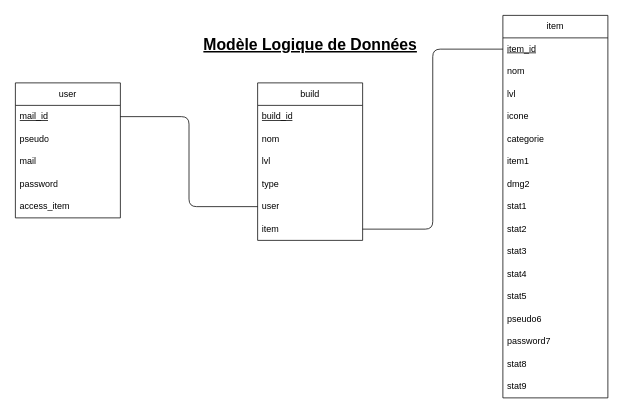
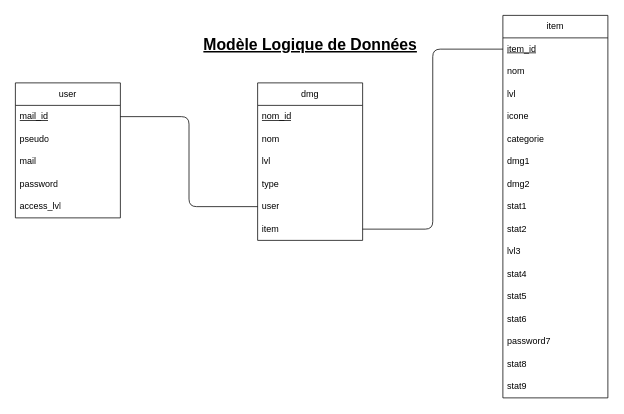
  <mxCell id="0" />
  <mxCell id="1" parent="0" />
  <mxCell id="2" value="&lt;b&gt;&lt;font style=&quot;font-size: 21px;&quot;&gt;&lt;u&gt;Modèle Logique de Données&lt;/u&gt;&lt;/font&gt;&lt;/b&gt;" style="text;html=1;align=center;verticalAlign=middle;resizable=0;points=[];autosize=1;strokeColor=none;fillColor=none;" vertex="1" parent="1"><mxGeometry x="258" y="38" width="310" height="40" as="geometry" /></mxCell>
  <mxCell id="3" style="edgeStyle=orthogonalEdgeStyle;rounded=1;orthogonalLoop=1;jettySize=auto;html=1;exitX=1;exitY=0.25;exitDx=0;exitDy=0;entryX=0;entryY=0.5;entryDx=0;entryDy=0;curved=0;endArrow=none;endFill=0;" edge="1" parent="1" source="4" target="15"><mxGeometry relative="1" as="geometry" /></mxCell>
  <mxCell id="4" value="user" style="swimlane;fontStyle=0;childLayout=stackLayout;horizontal=1;startSize=30;horizontalStack=0;resizeParent=1;resizeParentMax=0;resizeLast=0;collapsible=1;marginBottom=0;whiteSpace=wrap;html=1;" vertex="1" parent="1"><mxGeometry y="110" width="140" height="180" as="geometry" x="20" /></mxCell>
  <mxCell id="5" value="&lt;u&gt;mail_id&lt;/u&gt;" style="text;strokeColor=none;fillColor=none;align=left;verticalAlign=middle;spacingLeft=4;spacingRight=4;overflow=hidden;points=[[0,0.5],[1,0.5]];portConstraint=eastwest;rotatable=0;whiteSpace=wrap;html=1;" vertex="1" parent="4"><mxGeometry y="30" width="140" height="30" as="geometry" /></mxCell>
  <mxCell id="6" value="pseudo" style="text;strokeColor=none;fillColor=none;align=left;verticalAlign=middle;spacingLeft=4;spacingRight=4;overflow=hidden;points=[[0,0.5],[1,0.5]];portConstraint=eastwest;rotatable=0;whiteSpace=wrap;html=1;" vertex="1" parent="4"><mxGeometry y="60" width="140" height="30" as="geometry" /></mxCell>
  <mxCell id="7" value="mail" style="text;strokeColor=none;fillColor=none;align=left;verticalAlign=middle;spacingLeft=4;spacingRight=4;overflow=hidden;points=[[0,0.5],[1,0.5]];portConstraint=eastwest;rotatable=0;whiteSpace=wrap;html=1;" vertex="1" parent="4"><mxGeometry y="90" width="140" height="30" as="geometry" /></mxCell>
  <mxCell id="8" value="password" style="text;strokeColor=none;fillColor=none;align=left;verticalAlign=middle;spacingLeft=4;spacingRight=4;overflow=hidden;points=[[0,0.5],[1,0.5]];portConstraint=eastwest;rotatable=0;whiteSpace=wrap;html=1;" vertex="1" parent="4"><mxGeometry y="120" width="140" height="30" as="geometry" /></mxCell>
- <mxCell id="9" value="access_item" style="text;strokeColor=none;fillColor=none;align=left;verticalAlign=middle;spacingLeft=4;spacingRight=4;overflow=hidden;points=[[0,0.5],[1,0.5]];portConstraint=eastwest;rotatable=0;whiteSpace=wrap;html=1;" vertex="1" parent="4"><mxGeometry y="150" width="140" height="30" as="geometry" /></mxCell>
- <mxCell id="10" value="build" style="swimlane;fontStyle=0;childLayout=stackLayout;horizontal=1;startSize=30;horizontalStack=0;resizeParent=1;resizeParentMax=0;resizeLast=0;collapsible=1;marginBottom=0;whiteSpace=wrap;html=1;" vertex="1" parent="1"><mxGeometry x="343" y="110" width="140" height="210" as="geometry" /></mxCell>
- <mxCell id="11" value="&lt;u&gt;build_id&lt;/u&gt;" style="text;strokeColor=none;fillColor=none;align=left;verticalAlign=middle;spacingLeft=4;spacingRight=4;overflow=hidden;points=[[0,0.5],[1,0.5]];portConstraint=eastwest;rotatable=0;whiteSpace=wrap;html=1;" vertex="1" parent="10"><mxGeometry y="30" width="140" height="30" as="geometry" /></mxCell>
+ <mxCell id="9" value="access_lvl" style="text;strokeColor=none;fillColor=none;align=left;verticalAlign=middle;spacingLeft=4;spacingRight=4;overflow=hidden;points=[[0,0.5],[1,0.5]];portConstraint=eastwest;rotatable=0;whiteSpace=wrap;html=1;" vertex="1" parent="4"><mxGeometry y="150" width="140" height="30" as="geometry" /></mxCell>
+ <mxCell id="10" value="dmg" style="swimlane;fontStyle=0;childLayout=stackLayout;horizontal=1;startSize=30;horizontalStack=0;resizeParent=1;resizeParentMax=0;resizeLast=0;collapsible=1;marginBottom=0;whiteSpace=wrap;html=1;" vertex="1" parent="1"><mxGeometry x="343" y="110" width="140" height="210" as="geometry" /></mxCell>
+ <mxCell id="11" value="&lt;u&gt;nom_id&lt;/u&gt;" style="text;strokeColor=none;fillColor=none;align=left;verticalAlign=middle;spacingLeft=4;spacingRight=4;overflow=hidden;points=[[0,0.5],[1,0.5]];portConstraint=eastwest;rotatable=0;whiteSpace=wrap;html=1;" vertex="1" parent="10"><mxGeometry y="30" width="140" height="30" as="geometry" /></mxCell>
  <mxCell id="12" value="nom" style="text;strokeColor=none;fillColor=none;align=left;verticalAlign=middle;spacingLeft=4;spacingRight=4;overflow=hidden;points=[[0,0.5],[1,0.5]];portConstraint=eastwest;rotatable=0;whiteSpace=wrap;html=1;" vertex="1" parent="10"><mxGeometry y="60" width="140" height="30" as="geometry" /></mxCell>
  <mxCell id="13" value="lvl" style="text;strokeColor=none;fillColor=none;align=left;verticalAlign=middle;spacingLeft=4;spacingRight=4;overflow=hidden;points=[[0,0.5],[1,0.5]];portConstraint=eastwest;rotatable=0;whiteSpace=wrap;html=1;" vertex="1" parent="10"><mxGeometry y="90" width="140" height="30" as="geometry" /></mxCell>
  <mxCell id="14" value="type" style="text;strokeColor=none;fillColor=none;align=left;verticalAlign=middle;spacingLeft=4;spacingRight=4;overflow=hidden;points=[[0,0.5],[1,0.5]];portConstraint=eastwest;rotatable=0;whiteSpace=wrap;html=1;" vertex="1" parent="10"><mxGeometry y="120" width="140" height="30" as="geometry" /></mxCell>
  <mxCell id="15" value="user" style="text;strokeColor=none;fillColor=none;align=left;verticalAlign=middle;spacingLeft=4;spacingRight=4;overflow=hidden;points=[[0,0.5],[1,0.5]];portConstraint=eastwest;rotatable=0;whiteSpace=wrap;html=1;" vertex="1" parent="10"><mxGeometry y="150" width="140" height="30" as="geometry" /></mxCell>
  <mxCell id="16" value="item" style="text;strokeColor=none;fillColor=none;align=left;verticalAlign=middle;spacingLeft=4;spacingRight=4;overflow=hidden;points=[[0,0.5],[1,0.5]];portConstraint=eastwest;rotatable=0;whiteSpace=wrap;html=1;" vertex="1" parent="10"><mxGeometry y="180" width="140" height="30" as="geometry" /></mxCell>
  <mxCell id="17" value="item" style="swimlane;fontStyle=0;childLayout=stackLayout;horizontal=1;startSize=30;horizontalStack=0;resizeParent=1;resizeParentMax=0;resizeLast=0;collapsible=1;marginBottom=0;whiteSpace=wrap;html=1;" vertex="1" parent="1"><mxGeometry x="670" y="20" width="140" height="510" as="geometry" /></mxCell>
  <mxCell id="18" value="&lt;u&gt;item_id&lt;/u&gt;" style="text;strokeColor=none;fillColor=none;align=left;verticalAlign=middle;spacingLeft=4;spacingRight=4;overflow=hidden;points=[[0,0.5],[1,0.5]];portConstraint=eastwest;rotatable=0;whiteSpace=wrap;html=1;" vertex="1" parent="17"><mxGeometry y="30" width="140" height="30" as="geometry" /></mxCell>
  <mxCell id="19" value="nom" style="text;strokeColor=none;fillColor=none;align=left;verticalAlign=middle;spacingLeft=4;spacingRight=4;overflow=hidden;points=[[0,0.5],[1,0.5]];portConstraint=eastwest;rotatable=0;whiteSpace=wrap;html=1;" vertex="1" parent="17"><mxGeometry y="60" width="140" height="30" as="geometry" /></mxCell>
  <mxCell id="20" value="lvl" style="text;strokeColor=none;fillColor=none;align=left;verticalAlign=middle;spacingLeft=4;spacingRight=4;overflow=hidden;points=[[0,0.5],[1,0.5]];portConstraint=eastwest;rotatable=0;whiteSpace=wrap;html=1;" vertex="1" parent="17"><mxGeometry y="90" width="140" height="30" as="geometry" /></mxCell>
  <mxCell id="21" value="icone" style="text;strokeColor=none;fillColor=none;align=left;verticalAlign=middle;spacingLeft=4;spacingRight=4;overflow=hidden;points=[[0,0.5],[1,0.5]];portConstraint=eastwest;rotatable=0;whiteSpace=wrap;html=1;" vertex="1" parent="17"><mxGeometry y="120" width="140" height="30" as="geometry" /></mxCell>
  <mxCell id="22" value="categorie" style="text;strokeColor=none;fillColor=none;align=left;verticalAlign=middle;spacingLeft=4;spacingRight=4;overflow=hidden;points=[[0,0.5],[1,0.5]];portConstraint=eastwest;rotatable=0;whiteSpace=wrap;html=1;" vertex="1" parent="17"><mxGeometry y="150" width="140" height="30" as="geometry" /></mxCell>
- <mxCell id="23" value="item1" style="text;strokeColor=none;fillColor=none;align=left;verticalAlign=middle;spacingLeft=4;spacingRight=4;overflow=hidden;points=[[0,0.5],[1,0.5]];portConstraint=eastwest;rotatable=0;whiteSpace=wrap;html=1;" vertex="1" parent="17"><mxGeometry y="180" width="140" height="30" as="geometry" /></mxCell>
+ <mxCell id="23" value="dmg1" style="text;strokeColor=none;fillColor=none;align=left;verticalAlign=middle;spacingLeft=4;spacingRight=4;overflow=hidden;points=[[0,0.5],[1,0.5]];portConstraint=eastwest;rotatable=0;whiteSpace=wrap;html=1;" vertex="1" parent="17"><mxGeometry y="180" width="140" height="30" as="geometry" /></mxCell>
  <mxCell id="24" value="dmg2" style="text;strokeColor=none;fillColor=none;align=left;verticalAlign=middle;spacingLeft=4;spacingRight=4;overflow=hidden;points=[[0,0.5],[1,0.5]];portConstraint=eastwest;rotatable=0;whiteSpace=wrap;html=1;" vertex="1" parent="17"><mxGeometry y="210" width="140" height="30" as="geometry" /></mxCell>
  <mxCell id="25" value="stat1" style="text;strokeColor=none;fillColor=none;align=left;verticalAlign=middle;spacingLeft=4;spacingRight=4;overflow=hidden;points=[[0,0.5],[1,0.5]];portConstraint=eastwest;rotatable=0;whiteSpace=wrap;html=1;" vertex="1" parent="17"><mxGeometry y="240" width="140" height="30" as="geometry" /></mxCell>
  <mxCell id="26" value="stat2" style="text;strokeColor=none;fillColor=none;align=left;verticalAlign=middle;spacingLeft=4;spacingRight=4;overflow=hidden;points=[[0,0.5],[1,0.5]];portConstraint=eastwest;rotatable=0;whiteSpace=wrap;html=1;" vertex="1" parent="17"><mxGeometry y="270" width="140" height="30" as="geometry" /></mxCell>
- <mxCell id="27" value="stat3" style="text;strokeColor=none;fillColor=none;align=left;verticalAlign=middle;spacingLeft=4;spacingRight=4;overflow=hidden;points=[[0,0.5],[1,0.5]];portConstraint=eastwest;rotatable=0;whiteSpace=wrap;html=1;" vertex="1" parent="17"><mxGeometry y="300" width="140" height="30" as="geometry" /></mxCell>
+ <mxCell id="27" value="lvl3" style="text;strokeColor=none;fillColor=none;align=left;verticalAlign=middle;spacingLeft=4;spacingRight=4;overflow=hidden;points=[[0,0.5],[1,0.5]];portConstraint=eastwest;rotatable=0;whiteSpace=wrap;html=1;" vertex="1" parent="17"><mxGeometry y="300" width="140" height="30" as="geometry" /></mxCell>
  <mxCell id="28" value="stat4" style="text;strokeColor=none;fillColor=none;align=left;verticalAlign=middle;spacingLeft=4;spacingRight=4;overflow=hidden;points=[[0,0.5],[1,0.5]];portConstraint=eastwest;rotatable=0;whiteSpace=wrap;html=1;" vertex="1" parent="17"><mxGeometry y="330" width="140" height="30" as="geometry" /></mxCell>
  <mxCell id="29" value="stat5" style="text;strokeColor=none;fillColor=none;align=left;verticalAlign=middle;spacingLeft=4;spacingRight=4;overflow=hidden;points=[[0,0.5],[1,0.5]];portConstraint=eastwest;rotatable=0;whiteSpace=wrap;html=1;" vertex="1" parent="17"><mxGeometry y="360" width="140" height="30" as="geometry" /></mxCell>
- <mxCell id="30" value="pseudo6" style="text;strokeColor=none;fillColor=none;align=left;verticalAlign=middle;spacingLeft=4;spacingRight=4;overflow=hidden;points=[[0,0.5],[1,0.5]];portConstraint=eastwest;rotatable=0;whiteSpace=wrap;html=1;" vertex="1" parent="17"><mxGeometry y="390" width="140" height="30" as="geometry" /></mxCell>
+ <mxCell id="30" value="stat6" style="text;strokeColor=none;fillColor=none;align=left;verticalAlign=middle;spacingLeft=4;spacingRight=4;overflow=hidden;points=[[0,0.5],[1,0.5]];portConstraint=eastwest;rotatable=0;whiteSpace=wrap;html=1;" vertex="1" parent="17"><mxGeometry y="390" width="140" height="30" as="geometry" /></mxCell>
  <mxCell id="31" value="password7" style="text;strokeColor=none;fillColor=none;align=left;verticalAlign=middle;spacingLeft=4;spacingRight=4;overflow=hidden;points=[[0,0.5],[1,0.5]];portConstraint=eastwest;rotatable=0;whiteSpace=wrap;html=1;" vertex="1" parent="17"><mxGeometry y="420" width="140" height="30" as="geometry" /></mxCell>
  <mxCell id="32" value="stat8" style="text;strokeColor=none;fillColor=none;align=left;verticalAlign=middle;spacingLeft=4;spacingRight=4;overflow=hidden;points=[[0,0.5],[1,0.5]];portConstraint=eastwest;rotatable=0;whiteSpace=wrap;html=1;" vertex="1" parent="17"><mxGeometry y="450" width="140" height="30" as="geometry" /></mxCell>
  <mxCell id="33" value="stat9" style="text;strokeColor=none;fillColor=none;align=left;verticalAlign=middle;spacingLeft=4;spacingRight=4;overflow=hidden;points=[[0,0.5],[1,0.5]];portConstraint=eastwest;rotatable=0;whiteSpace=wrap;html=1;" vertex="1" parent="17"><mxGeometry y="480" width="140" height="30" as="geometry" /></mxCell>
  <mxCell id="34" style="edgeStyle=orthogonalEdgeStyle;rounded=1;orthogonalLoop=1;jettySize=auto;html=1;exitX=0;exitY=0.5;exitDx=0;exitDy=0;entryX=1;entryY=0.5;entryDx=0;entryDy=0;endArrow=none;endFill=0;curved=0;" edge="1" parent="1" source="18" target="16"><mxGeometry relative="1" as="geometry" /></mxCell>
